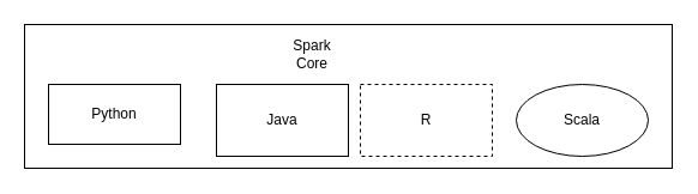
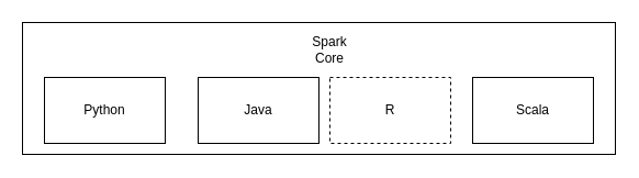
  <mxCell id="0" />
  <mxCell id="1" parent="0" />
  <mxCell id="2" value="" style="rounded=0;whiteSpace=wrap;html=1;" vertex="1" parent="1"><mxGeometry x="20" y="20" width="540" height="120" as="geometry" /></mxCell>
  <mxCell id="3" value="Java" style="rounded=0;whiteSpace=wrap;html=1;" vertex="1" parent="1"><mxGeometry x="180" y="70" width="110" height="60" as="geometry" /></mxCell>
  <mxCell id="4" value="R" style="rounded=0;whiteSpace=wrap;html=1;dashed=1;" vertex="1" parent="1"><mxGeometry x="300" y="70" width="110" height="60" as="geometry" /></mxCell>
- <mxCell id="5" value="Scala" style="ellipse;whiteSpace=wrap;html=1;" vertex="1" parent="1"><mxGeometry x="430" y="70" width="110" height="60" as="geometry" /></mxCell>
- <mxCell id="6" value="Python" style="rounded=0;whiteSpace=wrap;html=1;" vertex="1" parent="1"><mxGeometry x="40" y="70" width="110" height="50" as="geometry" /></mxCell>
- <mxCell id="7" value="Spark Core" style="text;html=1;strokeColor=none;fillColor=none;align=center;verticalAlign=middle;whiteSpace=wrap;rounded=0;" vertex="1" parent="1"><mxGeometry x="230" y="30" width="60" height="30" as="geometry" /></mxCell>
+ <mxCell id="5" value="Scala" style="rounded=0;whiteSpace=wrap;html=1;" vertex="1" parent="1"><mxGeometry x="430" y="70" width="110" height="60" as="geometry" /></mxCell>
+ <mxCell id="6" value="Python" style="rounded=0;whiteSpace=wrap;html=1;" vertex="1" parent="1"><mxGeometry x="40" y="70" width="110" height="60" as="geometry" /></mxCell>
+ <mxCell id="7" value="Spark Core" style="text;html=1;strokeColor=none;fillColor=none;align=center;verticalAlign=middle;whiteSpace=wrap;rounded=0;" vertex="1" parent="1"><mxGeometry x="270" y="30" width="60" height="30" as="geometry" /></mxCell>
